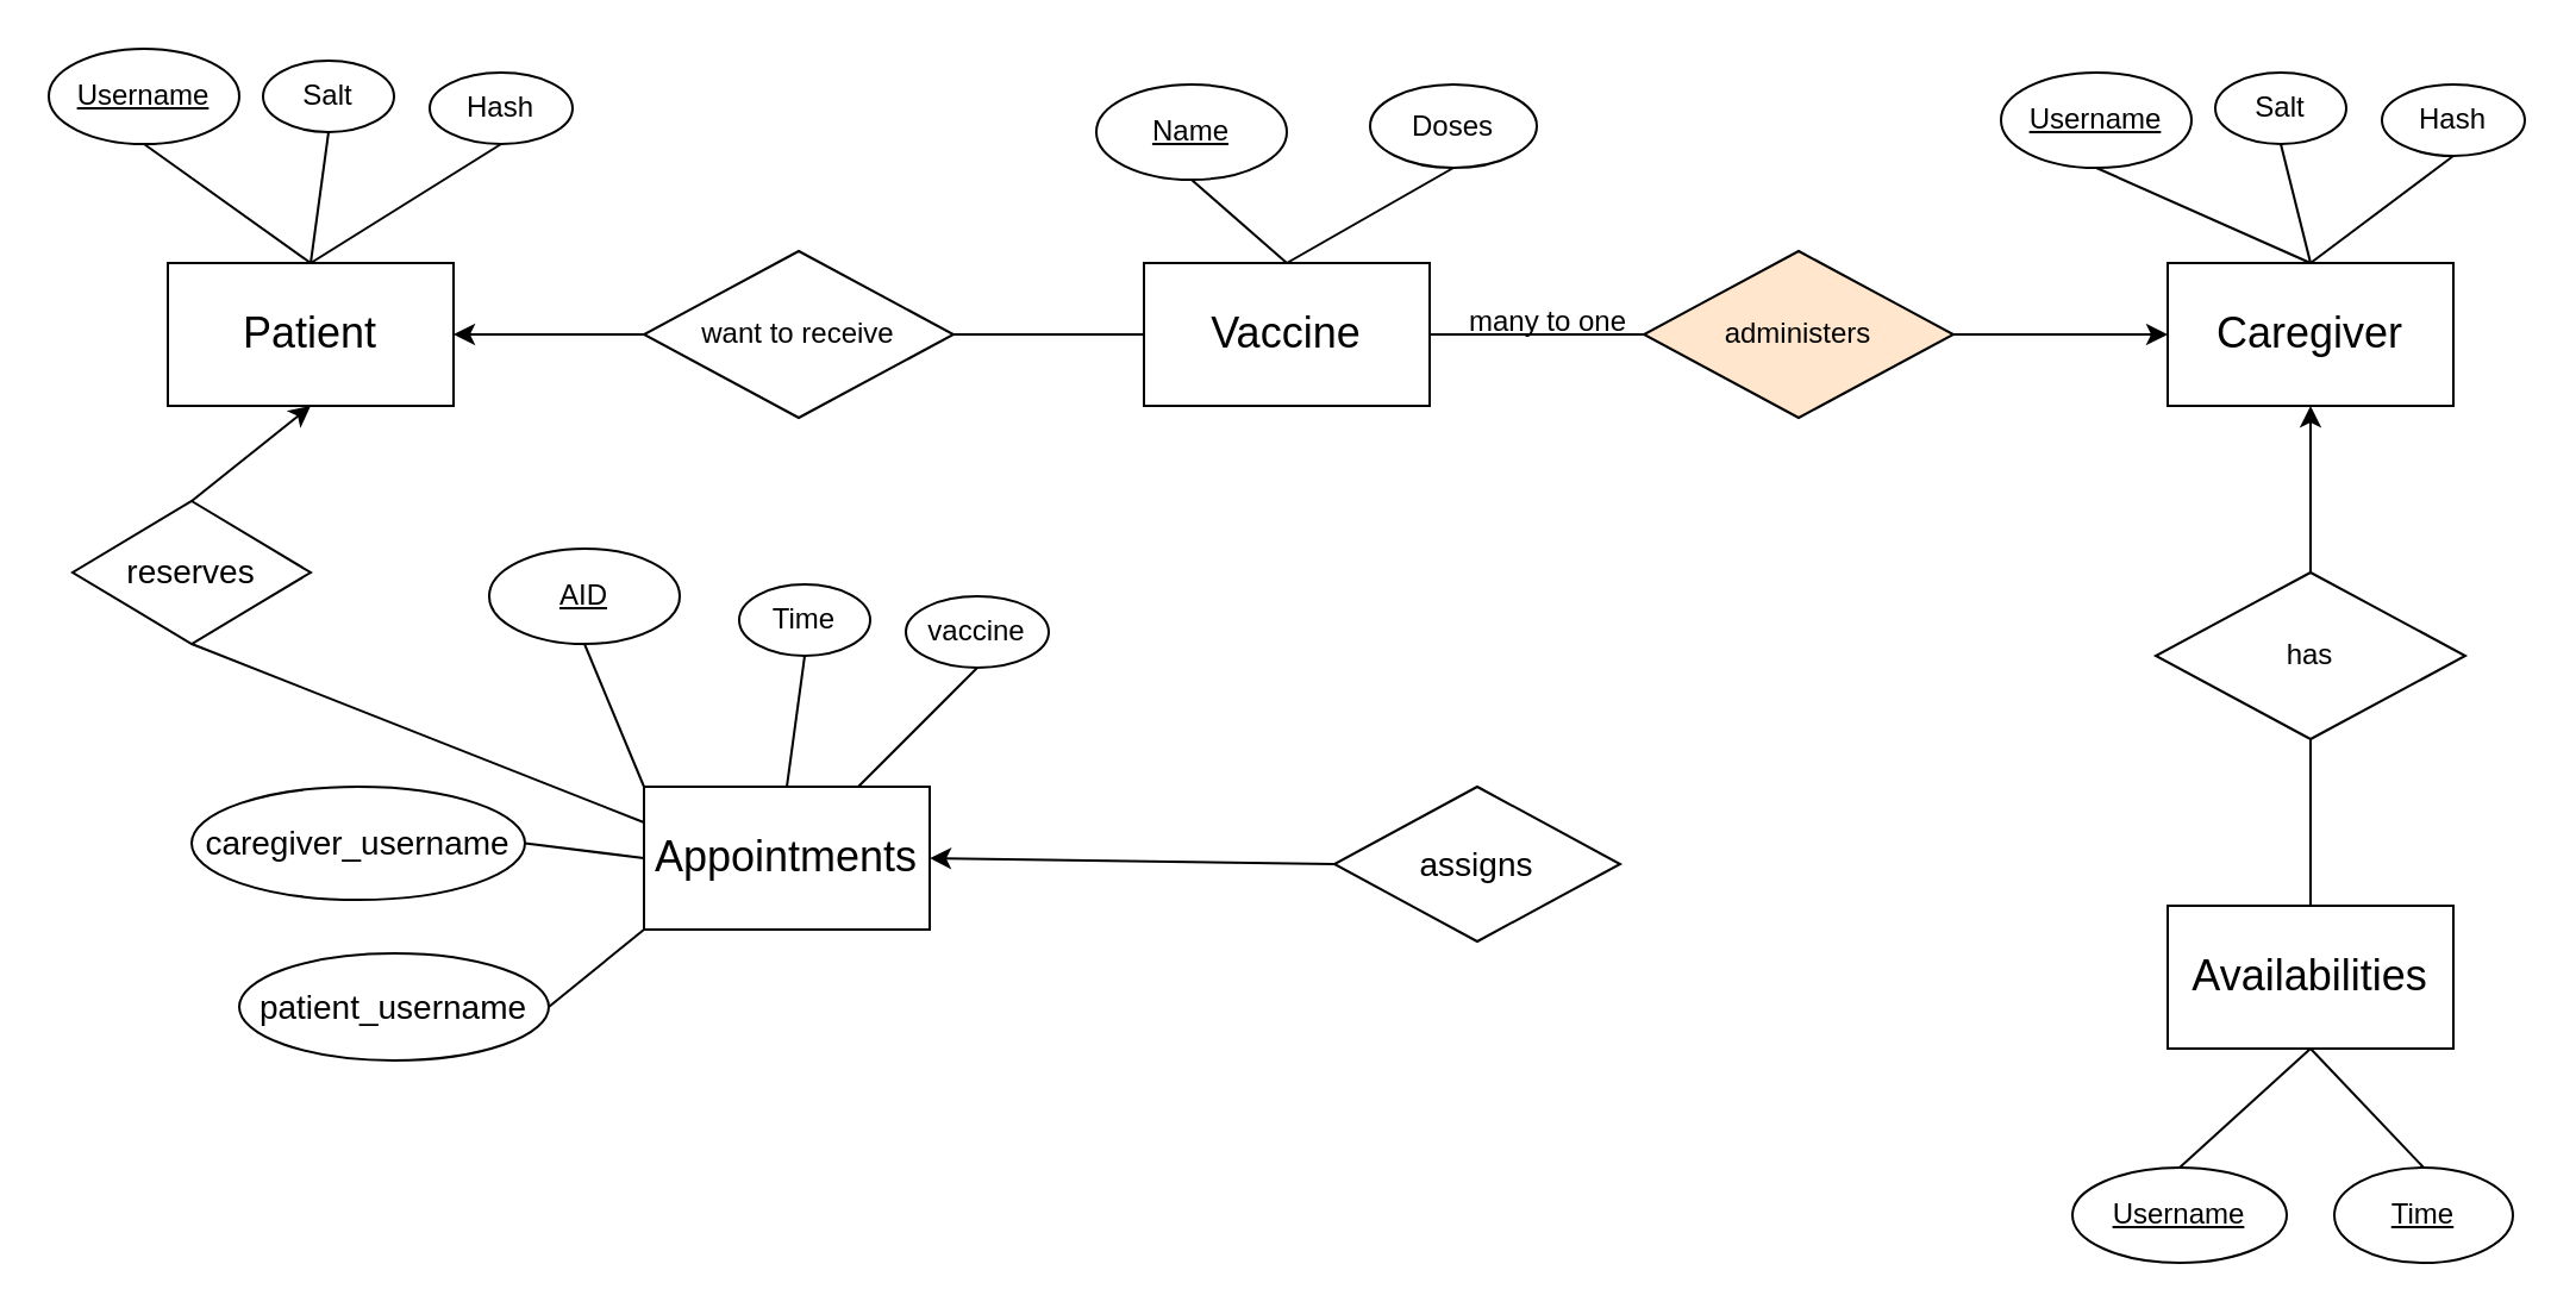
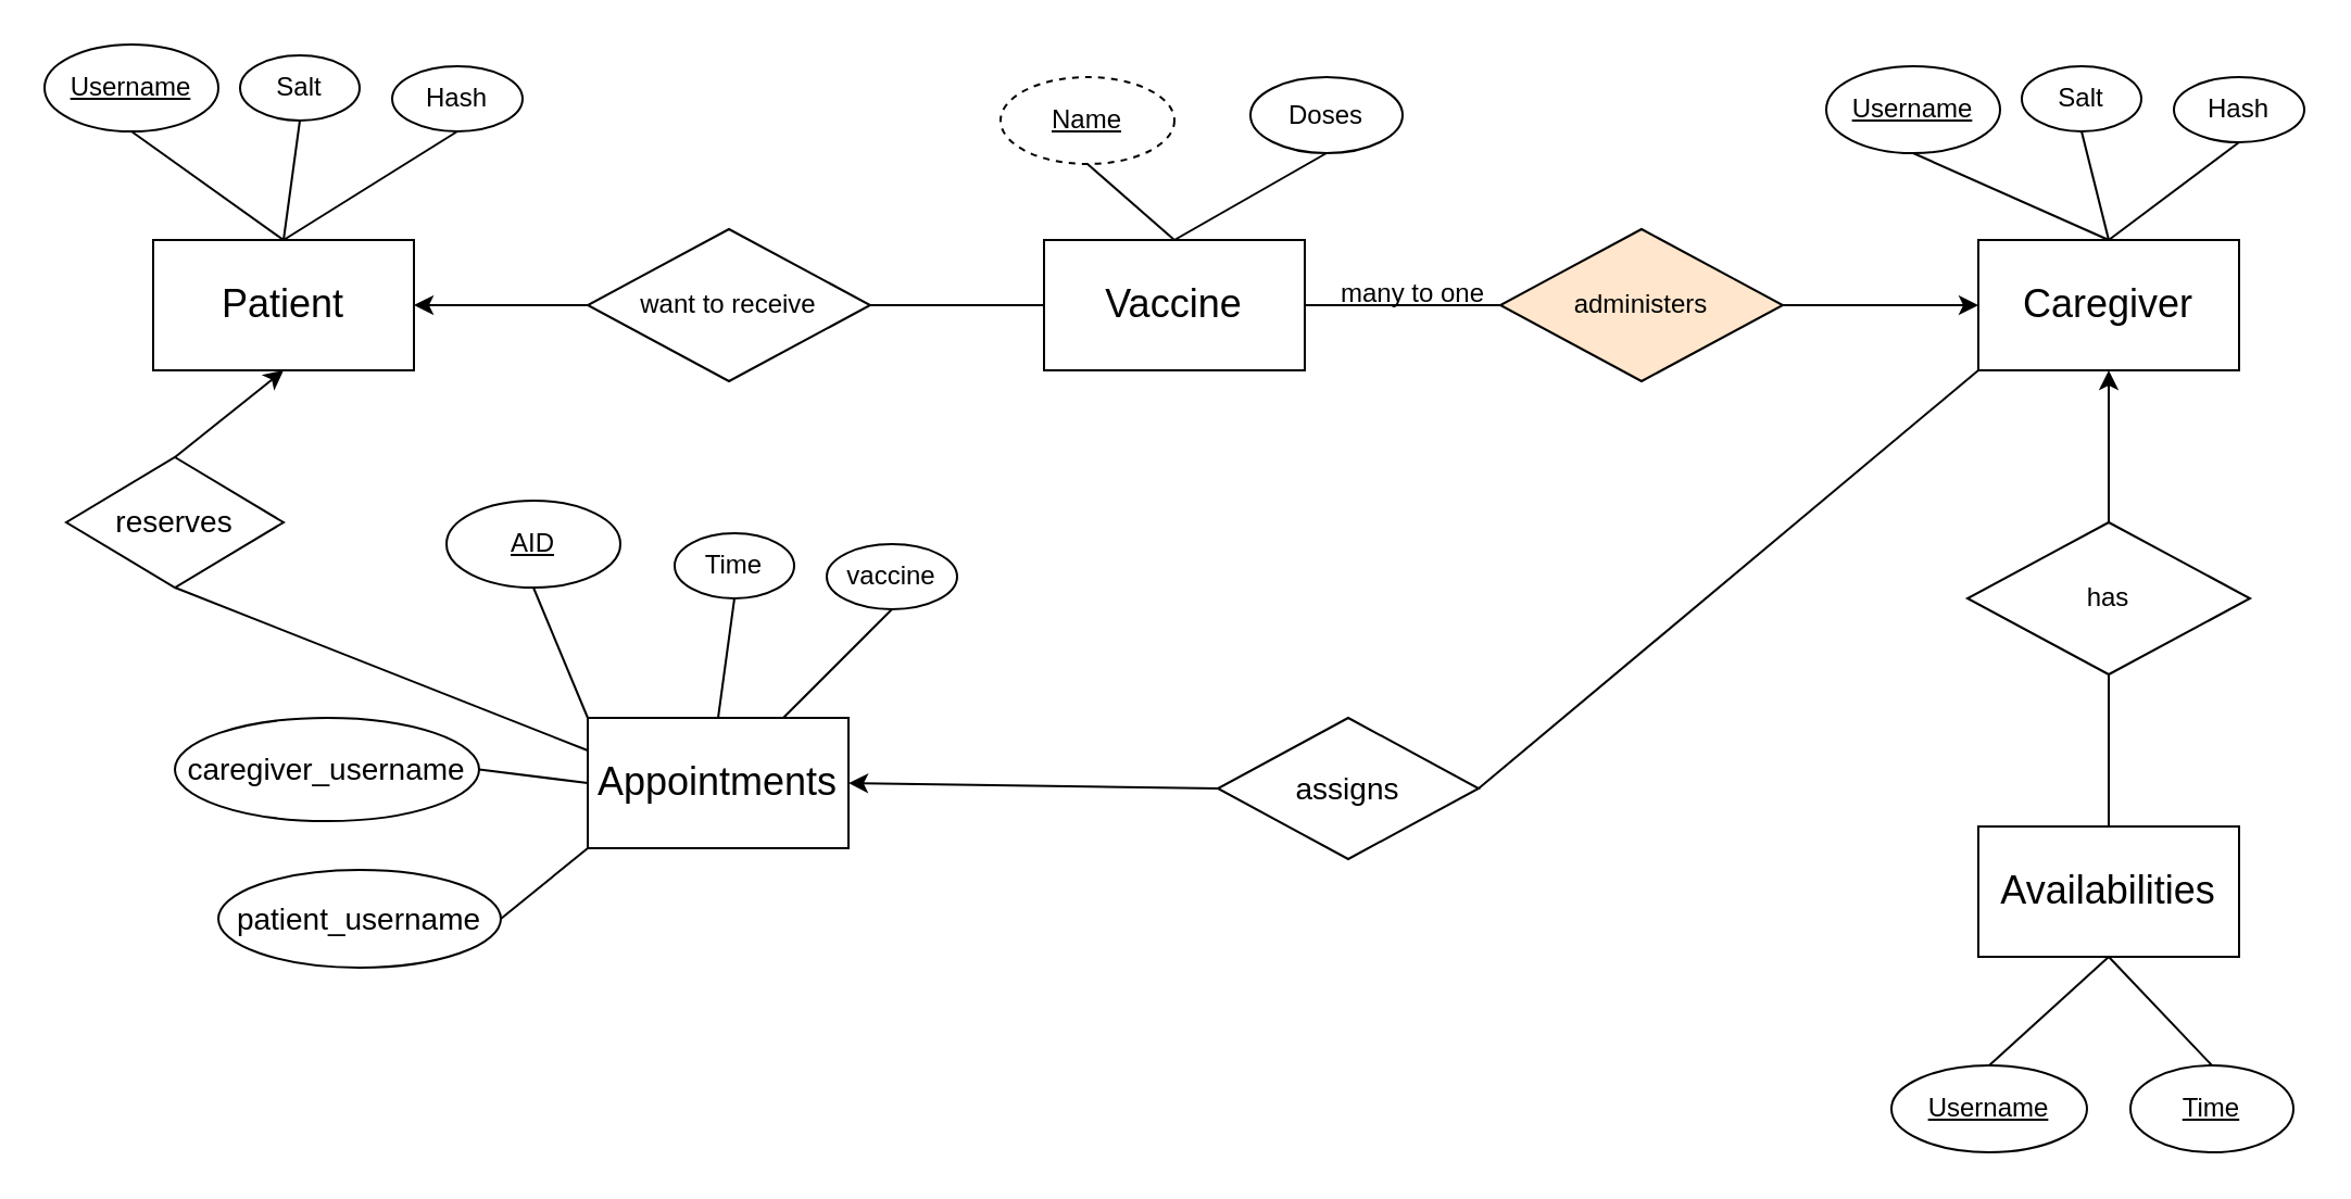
  <mxCell id="0" />
  <mxCell id="1" parent="0" />
  <mxCell id="2" value="&lt;u&gt;Username&lt;/u&gt;" style="ellipse;whiteSpace=wrap;html=1;" parent="1" vertex="1"><mxGeometry x="20" y="20" width="80" height="40" as="geometry" /></mxCell>
  <mxCell id="3" value="" style="endArrow=none;html=1;rounded=0;entryX=0.5;entryY=1;entryDx=0;entryDy=0;exitX=0.5;exitY=0;exitDx=0;exitDy=0;" parent="1" target="2" edge="1"><mxGeometry width="50" height="50" relative="1" as="geometry"><mxPoint x="130" y="110" as="sourcePoint" /><mxPoint x="560" y="230" as="targetPoint" /></mxGeometry></mxCell>
  <mxCell id="4" value="want to receive" style="rhombus;whiteSpace=wrap;html=1;" parent="1" vertex="1"><mxGeometry x="270" y="105" width="130" height="70" as="geometry" /></mxCell>
  <mxCell id="5" value="administers" style="rhombus;whiteSpace=wrap;html=1;fillColor=#ffe6cc;" parent="1" vertex="1"><mxGeometry x="690" y="105" width="130" height="70" as="geometry" /></mxCell>
  <mxCell id="6" value="" style="endArrow=none;html=1;rounded=0;entryX=0;entryY=0.5;entryDx=0;entryDy=0;exitX=1;exitY=0.5;exitDx=0;exitDy=0;" parent="1" source="4" target="25" edge="1"><mxGeometry width="50" height="50" relative="1" as="geometry"><mxPoint x="510" y="280" as="sourcePoint" /><mxPoint x="190" y="140" as="targetPoint" /></mxGeometry></mxCell>
  <mxCell id="7" value="" style="endArrow=classic;html=1;rounded=0;entryX=1;entryY=0.5;entryDx=0;entryDy=0;exitX=0;exitY=0.5;exitDx=0;exitDy=0;" parent="1" source="4" target="24" edge="1"><mxGeometry width="50" height="50" relative="1" as="geometry"><mxPoint x="260" y="120" as="sourcePoint" /><mxPoint x="480" y="140" as="targetPoint" /></mxGeometry></mxCell>
  <mxCell id="8" value="" style="endArrow=none;html=1;rounded=0;entryX=1;entryY=0.5;entryDx=0;entryDy=0;" parent="1" target="25" edge="1"><mxGeometry width="50" height="50" relative="1" as="geometry"><mxPoint x="690" y="140" as="sourcePoint" /><mxPoint x="560" y="230" as="targetPoint" /><Array as="points" /></mxGeometry></mxCell>
  <mxCell id="9" value="Salt" style="ellipse;whiteSpace=wrap;html=1;" parent="1" vertex="1"><mxGeometry x="110" y="25" width="55" height="30" as="geometry" /></mxCell>
  <mxCell id="10" value="" style="endArrow=none;html=1;rounded=0;entryX=0.5;entryY=1;entryDx=0;entryDy=0;exitX=0.5;exitY=0;exitDx=0;exitDy=0;" parent="1" target="9" edge="1"><mxGeometry width="50" height="50" relative="1" as="geometry"><mxPoint x="130" y="110" as="sourcePoint" /><mxPoint x="650" y="225" as="targetPoint" /></mxGeometry></mxCell>
  <mxCell id="11" value="Hash" style="ellipse;whiteSpace=wrap;html=1;" parent="1" vertex="1"><mxGeometry x="180" y="30" width="60" height="30" as="geometry" /></mxCell>
  <mxCell id="12" value="" style="endArrow=none;html=1;rounded=0;entryX=0.5;entryY=1;entryDx=0;entryDy=0;" parent="1" target="11" edge="1"><mxGeometry width="50" height="50" relative="1" as="geometry"><mxPoint x="130" y="110" as="sourcePoint" /><mxPoint x="710" y="240" as="targetPoint" /></mxGeometry></mxCell>
  <mxCell id="13" value="&lt;u&gt;Username&lt;/u&gt;" style="ellipse;whiteSpace=wrap;html=1;" parent="1" vertex="1"><mxGeometry x="840" y="30" width="80" height="40" as="geometry" /></mxCell>
  <mxCell id="14" value="" style="endArrow=none;html=1;rounded=0;entryX=0.5;entryY=1;entryDx=0;entryDy=0;exitX=0.5;exitY=0;exitDx=0;exitDy=0;" parent="1" target="13" edge="1"><mxGeometry width="50" height="50" relative="1" as="geometry"><mxPoint x="970" y="110" as="sourcePoint" /><mxPoint x="1400" y="230" as="targetPoint" /></mxGeometry></mxCell>
  <mxCell id="15" value="Salt" style="ellipse;whiteSpace=wrap;html=1;" parent="1" vertex="1"><mxGeometry x="930" y="30" width="55" height="30" as="geometry" /></mxCell>
  <mxCell id="16" value="" style="endArrow=none;html=1;rounded=0;entryX=0.5;entryY=1;entryDx=0;entryDy=0;exitX=0.5;exitY=0;exitDx=0;exitDy=0;" parent="1" target="15" edge="1"><mxGeometry width="50" height="50" relative="1" as="geometry"><mxPoint x="970" y="110" as="sourcePoint" /><mxPoint x="1490" y="225" as="targetPoint" /></mxGeometry></mxCell>
  <mxCell id="17" value="Hash" style="ellipse;whiteSpace=wrap;html=1;" parent="1" vertex="1"><mxGeometry x="1000" y="35" width="60" height="30" as="geometry" /></mxCell>
  <mxCell id="18" value="" style="endArrow=none;html=1;rounded=0;entryX=0.5;entryY=1;entryDx=0;entryDy=0;" parent="1" target="17" edge="1"><mxGeometry width="50" height="50" relative="1" as="geometry"><mxPoint x="970" y="110" as="sourcePoint" /><mxPoint x="1550" y="240" as="targetPoint" /></mxGeometry></mxCell>
- <mxCell id="19" value="&lt;u&gt;Name&lt;/u&gt;" style="ellipse;whiteSpace=wrap;html=1;" parent="1" vertex="1"><mxGeometry x="460" y="35" width="80" height="40" as="geometry" /></mxCell>
+ <mxCell id="19" value="&lt;u&gt;Name&lt;/u&gt;" style="ellipse;whiteSpace=wrap;html=1;dashed=1;" parent="1" vertex="1"><mxGeometry x="460" y="35" width="80" height="40" as="geometry" /></mxCell>
  <mxCell id="20" value="" style="endArrow=none;html=1;rounded=0;entryX=0.5;entryY=1;entryDx=0;entryDy=0;exitX=0.5;exitY=0;exitDx=0;exitDy=0;" parent="1" target="19" edge="1"><mxGeometry width="50" height="50" relative="1" as="geometry"><mxPoint x="540" y="110" as="sourcePoint" /><mxPoint x="970" y="230" as="targetPoint" /></mxGeometry></mxCell>
  <mxCell id="21" value="Doses" style="ellipse;whiteSpace=wrap;html=1;" parent="1" vertex="1"><mxGeometry x="575" y="35" width="70" height="35" as="geometry" /></mxCell>
  <mxCell id="22" value="" style="endArrow=none;html=1;rounded=0;entryX=0.5;entryY=1;entryDx=0;entryDy=0;exitX=0.5;exitY=0;exitDx=0;exitDy=0;" parent="1" target="21" edge="1"><mxGeometry width="50" height="50" relative="1" as="geometry"><mxPoint x="540" y="110" as="sourcePoint" /><mxPoint x="1060" y="225" as="targetPoint" /></mxGeometry></mxCell>
  <mxCell id="23" value="many to one" style="text;html=1;strokeColor=none;fillColor=none;align=center;verticalAlign=middle;whiteSpace=wrap;rounded=0;" parent="1" vertex="1"><mxGeometry x="610" y="120" width="80" height="30" as="geometry" /></mxCell>
  <mxCell id="24" value="Patient" style="rounded=0;whiteSpace=wrap;html=1;fontSize=18;" parent="1" vertex="1"><mxGeometry x="70" y="110" width="120" height="60" as="geometry" /></mxCell>
  <mxCell id="25" value="Vaccine" style="rounded=0;whiteSpace=wrap;html=1;fontSize=18;" parent="1" vertex="1"><mxGeometry x="480" y="110" width="120" height="60" as="geometry" /></mxCell>
  <mxCell id="26" value="Caregiver" style="rounded=0;whiteSpace=wrap;html=1;fontSize=18;" parent="1" vertex="1"><mxGeometry x="910" y="110" width="120" height="60" as="geometry" /></mxCell>
  <mxCell id="27" value="" style="endArrow=classic;html=1;rounded=0;fontSize=18;entryX=0;entryY=0.5;entryDx=0;entryDy=0;exitX=1;exitY=0.5;exitDx=0;exitDy=0;" parent="1" source="5" target="26" edge="1"><mxGeometry width="50" height="50" relative="1" as="geometry"><mxPoint x="510" y="270" as="sourcePoint" /><mxPoint x="560" y="220" as="targetPoint" /></mxGeometry></mxCell>
  <mxCell id="28" value="Availabilities" style="rounded=0;whiteSpace=wrap;html=1;fontSize=18;" parent="1" vertex="1"><mxGeometry x="910" y="380" width="120" height="60" as="geometry" /></mxCell>
  <mxCell id="29" value="" style="endArrow=classic;html=1;rounded=0;fontSize=18;entryX=0.5;entryY=1;entryDx=0;entryDy=0;exitX=0.5;exitY=0;exitDx=0;exitDy=0;" parent="1" source="30" target="26" edge="1"><mxGeometry width="50" height="50" relative="1" as="geometry"><mxPoint x="1010" y="220" as="sourcePoint" /><mxPoint x="560" y="220" as="targetPoint" /></mxGeometry></mxCell>
  <mxCell id="30" value="has" style="rhombus;whiteSpace=wrap;html=1;" parent="1" vertex="1"><mxGeometry x="905" y="240" width="130" height="70" as="geometry" /></mxCell>
  <mxCell id="31" value="" style="endArrow=none;html=1;rounded=0;fontSize=18;entryX=0.5;entryY=1;entryDx=0;entryDy=0;exitX=0.5;exitY=0;exitDx=0;exitDy=0;" parent="1" source="28" target="30" edge="1"><mxGeometry width="50" height="50" relative="1" as="geometry"><mxPoint x="510" y="270" as="sourcePoint" /><mxPoint x="560" y="220" as="targetPoint" /></mxGeometry></mxCell>
  <mxCell id="32" value="&lt;u&gt;Username&lt;/u&gt;" style="ellipse;whiteSpace=wrap;html=1;fontSize=12;" parent="1" vertex="1"><mxGeometry x="870" y="490" width="90" height="40" as="geometry" /></mxCell>
  <mxCell id="33" value="" style="endArrow=none;html=1;rounded=0;fontSize=12;entryX=0.5;entryY=1;entryDx=0;entryDy=0;exitX=0.5;exitY=0;exitDx=0;exitDy=0;" parent="1" source="32" target="28" edge="1"><mxGeometry width="50" height="50" relative="1" as="geometry"><mxPoint x="510" y="270" as="sourcePoint" /><mxPoint x="560" y="220" as="targetPoint" /></mxGeometry></mxCell>
  <mxCell id="34" value="&lt;u&gt;Time&lt;/u&gt;" style="ellipse;whiteSpace=wrap;html=1;fontSize=12;" parent="1" vertex="1"><mxGeometry x="980" y="490" width="75" height="40" as="geometry" /></mxCell>
  <mxCell id="35" value="" style="endArrow=none;html=1;rounded=0;fontSize=12;exitX=0.5;exitY=0;exitDx=0;exitDy=0;" parent="1" source="34" edge="1"><mxGeometry width="50" height="50" relative="1" as="geometry"><mxPoint x="1010" y="480" as="sourcePoint" /><mxPoint x="970" y="440" as="targetPoint" /></mxGeometry></mxCell>
  <mxCell id="36" value="Appointments" style="rounded=0;whiteSpace=wrap;html=1;fontSize=18;" vertex="1" parent="1"><mxGeometry x="270" y="330" width="120" height="60" as="geometry" /></mxCell>
  <mxCell id="37" value="&lt;u&gt;AID&lt;/u&gt;" style="ellipse;whiteSpace=wrap;html=1;" vertex="1" parent="1"><mxGeometry x="205" y="230" width="80" height="40" as="geometry" /></mxCell>
  <mxCell id="38" value="" style="endArrow=none;html=1;rounded=0;entryX=0.5;entryY=1;entryDx=0;entryDy=0;exitX=0;exitY=0;exitDx=0;exitDy=0;" edge="1" parent="1" target="37" source="36"><mxGeometry width="50" height="50" relative="1" as="geometry"><mxPoint x="330" y="330" as="sourcePoint" /><mxPoint x="760" y="450" as="targetPoint" /></mxGeometry></mxCell>
  <mxCell id="39" value="Time" style="ellipse;whiteSpace=wrap;html=1;" vertex="1" parent="1"><mxGeometry x="310" y="245" width="55" height="30" as="geometry" /></mxCell>
  <mxCell id="40" value="" style="endArrow=none;html=1;rounded=0;entryX=0.5;entryY=1;entryDx=0;entryDy=0;exitX=0.5;exitY=0;exitDx=0;exitDy=0;" edge="1" parent="1" target="39"><mxGeometry width="50" height="50" relative="1" as="geometry"><mxPoint x="330" y="330" as="sourcePoint" /><mxPoint x="850" y="445" as="targetPoint" /></mxGeometry></mxCell>
  <mxCell id="41" value="vaccine" style="ellipse;whiteSpace=wrap;html=1;" vertex="1" parent="1"><mxGeometry x="380" y="250" width="60" height="30" as="geometry" /></mxCell>
  <mxCell id="42" value="" style="endArrow=none;html=1;rounded=0;entryX=0.5;entryY=1;entryDx=0;entryDy=0;exitX=0.75;exitY=0;exitDx=0;exitDy=0;" edge="1" parent="1" target="41" source="36"><mxGeometry width="50" height="50" relative="1" as="geometry"><mxPoint x="330" y="330" as="sourcePoint" /><mxPoint x="910" y="460" as="targetPoint" /></mxGeometry></mxCell>
  <mxCell id="43" value="caregiver_username" style="ellipse;whiteSpace=wrap;html=1;fontSize=14;" vertex="1" parent="1"><mxGeometry x="80" y="330" width="140" height="47.5" as="geometry" /></mxCell>
  <mxCell id="44" value="patient_username" style="ellipse;whiteSpace=wrap;html=1;fontSize=14;" vertex="1" parent="1"><mxGeometry x="100" y="400" width="130" height="45" as="geometry" /></mxCell>
  <mxCell id="45" value="" style="endArrow=none;html=1;rounded=0;fontSize=14;entryX=1;entryY=0.5;entryDx=0;entryDy=0;exitX=0;exitY=0.5;exitDx=0;exitDy=0;" edge="1" parent="1" source="36" target="43"><mxGeometry width="50" height="50" relative="1" as="geometry"><mxPoint x="510" y="240" as="sourcePoint" /><mxPoint x="560" y="190" as="targetPoint" /></mxGeometry></mxCell>
  <mxCell id="46" value="" style="endArrow=none;html=1;rounded=0;fontSize=14;exitX=1;exitY=0.5;exitDx=0;exitDy=0;" edge="1" parent="1" source="44"><mxGeometry width="50" height="50" relative="1" as="geometry"><mxPoint x="510" y="240" as="sourcePoint" /><mxPoint x="270" y="390" as="targetPoint" /></mxGeometry></mxCell>
  <mxCell id="47" value="reserves" style="rhombus;whiteSpace=wrap;html=1;fontSize=14;" vertex="1" parent="1"><mxGeometry x="30" y="210" width="100" height="60" as="geometry" /></mxCell>
  <mxCell id="48" value="" style="endArrow=none;html=1;rounded=0;fontSize=14;entryX=0.5;entryY=1;entryDx=0;entryDy=0;exitX=0;exitY=0.25;exitDx=0;exitDy=0;" edge="1" parent="1" source="36" target="47"><mxGeometry width="50" height="50" relative="1" as="geometry"><mxPoint x="510" y="240" as="sourcePoint" /><mxPoint x="560" y="190" as="targetPoint" /></mxGeometry></mxCell>
  <mxCell id="49" value="" style="endArrow=classic;html=1;rounded=0;fontSize=14;entryX=0.5;entryY=1;entryDx=0;entryDy=0;exitX=0.5;exitY=0;exitDx=0;exitDy=0;" edge="1" parent="1" source="47" target="24"><mxGeometry width="50" height="50" relative="1" as="geometry"><mxPoint x="510" y="240" as="sourcePoint" /><mxPoint x="560" y="190" as="targetPoint" /></mxGeometry></mxCell>
  <mxCell id="50" value="assigns" style="rhombus;whiteSpace=wrap;html=1;fontSize=14;" vertex="1" parent="1"><mxGeometry x="560" y="330" width="120" height="65" as="geometry" /></mxCell>
+ <mxCell id="51" value="" style="endArrow=none;html=1;rounded=0;fontSize=14;entryX=0;entryY=1;entryDx=0;entryDy=0;exitX=1;exitY=0.5;exitDx=0;exitDy=0;" edge="1" parent="1" source="50" target="26"><mxGeometry width="50" height="50" relative="1" as="geometry"><mxPoint x="510" y="240" as="sourcePoint" /><mxPoint x="560" y="190" as="targetPoint" /></mxGeometry></mxCell>
  <mxCell id="52" value="" style="endArrow=classic;html=1;rounded=0;fontSize=14;entryX=1;entryY=0.5;entryDx=0;entryDy=0;exitX=0;exitY=0.5;exitDx=0;exitDy=0;" edge="1" parent="1" source="50" target="36"><mxGeometry width="50" height="50" relative="1" as="geometry"><mxPoint x="510" y="240" as="sourcePoint" /><mxPoint x="560" y="190" as="targetPoint" /></mxGeometry></mxCell>
